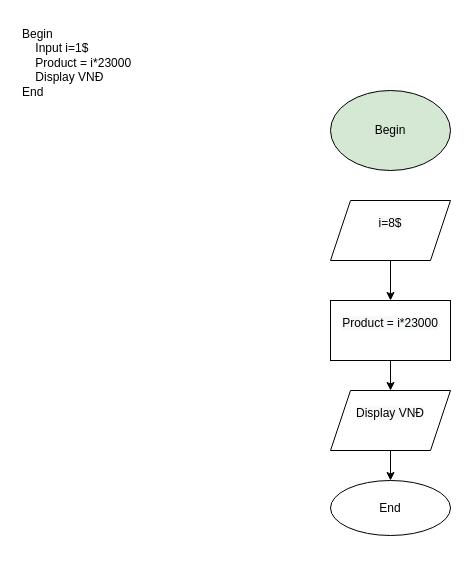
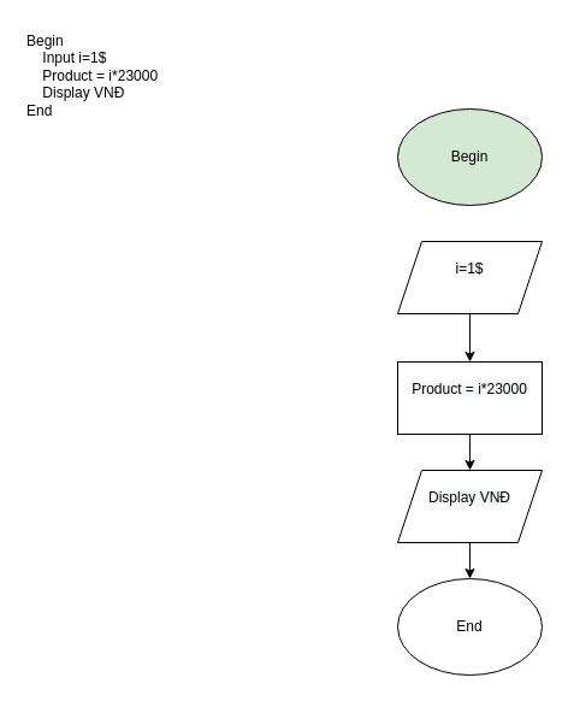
  <mxCell id="0" />
  <mxCell id="1" parent="0" />
  <mxCell id="2" value="Begin&#10;    Input i=1$&#10;    Product = i*23000&#10;    Display VNĐ&#10;End" style="text;whiteSpace=wrap;html=1;" vertex="1" parent="1"><mxGeometry x="20" y="20" width="140" height="100" as="geometry" /></mxCell>
  <mxCell id="3" value="Begin" style="ellipse;whiteSpace=wrap;html=1;fillColor=#d5e8d4;" vertex="1" parent="1"><mxGeometry x="330" y="90" width="120" height="80" as="geometry" /></mxCell>
  <mxCell id="4" value="" style="edgeStyle=orthogonalEdgeStyle;rounded=0;orthogonalLoop=1;jettySize=auto;html=1;" edge="1" parent="1" source="5" target="7"><mxGeometry relative="1" as="geometry" /></mxCell>
- <mxCell id="5" value="&#10;&lt;span style=&quot;color: rgb(0, 0, 0); font-family: Helvetica; font-size: 12px; font-style: normal; font-variant-ligatures: normal; font-variant-caps: normal; font-weight: 400; letter-spacing: normal; orphans: 2; text-align: left; text-indent: 0px; text-transform: none; widows: 2; word-spacing: 0px; -webkit-text-stroke-width: 0px; background-color: rgb(248, 249, 250); text-decoration-thickness: initial; text-decoration-style: initial; text-decoration-color: initial; float: none; display: inline !important;&quot;&gt;i=8$&lt;/span&gt;&#10;&#10;" style="shape=parallelogram;perimeter=parallelogramPerimeter;whiteSpace=wrap;html=1;fixedSize=1;" vertex="1" parent="1"><mxGeometry x="330" y="200" width="120" height="60" as="geometry" /></mxCell>
+ <mxCell id="5" value="&#10;&lt;span style=&quot;color: rgb(0, 0, 0); font-family: Helvetica; font-size: 12px; font-style: normal; font-variant-ligatures: normal; font-variant-caps: normal; font-weight: 400; letter-spacing: normal; orphans: 2; text-align: left; text-indent: 0px; text-transform: none; widows: 2; word-spacing: 0px; -webkit-text-stroke-width: 0px; background-color: rgb(248, 249, 250); text-decoration-thickness: initial; text-decoration-style: initial; text-decoration-color: initial; float: none; display: inline !important;&quot;&gt;i=1$&lt;/span&gt;&#10;&#10;" style="shape=parallelogram;perimeter=parallelogramPerimeter;whiteSpace=wrap;html=1;fixedSize=1;" vertex="1" parent="1"><mxGeometry x="330" y="200" width="120" height="60" as="geometry" /></mxCell>
  <mxCell id="6" value="" style="edgeStyle=orthogonalEdgeStyle;rounded=0;orthogonalLoop=1;jettySize=auto;html=1;" edge="1" parent="1" source="7" target="9"><mxGeometry relative="1" as="geometry" /></mxCell>
  <mxCell id="7" value="&#10;&lt;span style=&quot;color: rgb(0, 0, 0); font-family: Helvetica; font-size: 12px; font-style: normal; font-variant-ligatures: normal; font-variant-caps: normal; font-weight: 400; letter-spacing: normal; orphans: 2; text-align: left; text-indent: 0px; text-transform: none; widows: 2; word-spacing: 0px; -webkit-text-stroke-width: 0px; background-color: rgb(248, 249, 250); text-decoration-thickness: initial; text-decoration-style: initial; text-decoration-color: initial; float: none; display: inline !important;&quot;&gt;Product = i*23000&lt;/span&gt;&#10;&#10;" style="rounded=0;whiteSpace=wrap;html=1;" vertex="1" parent="1"><mxGeometry x="330" y="300" width="120" height="60" as="geometry" /></mxCell>
  <mxCell id="8" value="" style="edgeStyle=orthogonalEdgeStyle;rounded=0;orthogonalLoop=1;jettySize=auto;html=1;" edge="1" parent="1" source="9" target="10"><mxGeometry relative="1" as="geometry" /></mxCell>
  <mxCell id="9" value="&#10;&lt;span style=&quot;color: rgb(0, 0, 0); font-family: Helvetica; font-size: 12px; font-style: normal; font-variant-ligatures: normal; font-variant-caps: normal; font-weight: 400; letter-spacing: normal; orphans: 2; text-align: left; text-indent: 0px; text-transform: none; widows: 2; word-spacing: 0px; -webkit-text-stroke-width: 0px; background-color: rgb(248, 249, 250); text-decoration-thickness: initial; text-decoration-style: initial; text-decoration-color: initial; float: none; display: inline !important;&quot;&gt;Display VNĐ&lt;/span&gt;&#10;&#10;" style="shape=parallelogram;perimeter=parallelogramPerimeter;whiteSpace=wrap;html=1;fixedSize=1;" vertex="1" parent="1"><mxGeometry x="330" y="390" width="120" height="60" as="geometry" /></mxCell>
- <mxCell id="10" value="End" style="ellipse;whiteSpace=wrap;html=1;" vertex="1" parent="1"><mxGeometry x="330" y="480" width="120" height="55" as="geometry" /></mxCell>
+ <mxCell id="10" value="End" style="ellipse;whiteSpace=wrap;html=1;" vertex="1" parent="1"><mxGeometry x="330" y="480" width="120" height="80" as="geometry" /></mxCell>
